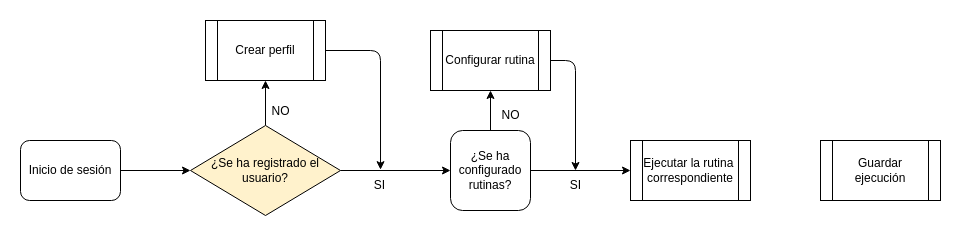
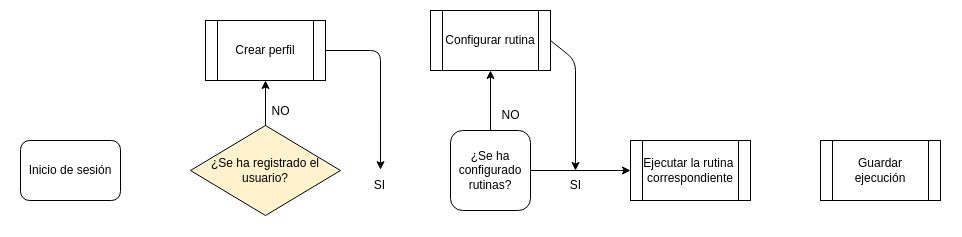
  <mxCell id="0" />
  <mxCell id="1" parent="0" />
- <mxCell id="2" value="" style="edgeStyle=none;html=1;" parent="1" source="3" target="6" edge="1"><mxGeometry relative="1" as="geometry" /></mxCell>
  <mxCell id="3" value="Inicio de sesión" style="whiteSpace=wrap;html=1;rounded=1;" parent="1" vertex="1"><mxGeometry x="20" y="140" width="100" height="60" as="geometry" /></mxCell>
- <mxCell id="4" value="" style="edgeStyle=none;html=1;entryX=0;entryY=0.5;entryDx=0;entryDy=0;" parent="1" source="6" target="14" edge="1"><mxGeometry relative="1" as="geometry"><mxPoint x="480" y="170" as="targetPoint" /></mxGeometry></mxCell>
  <mxCell id="5" style="edgeStyle=none;html=1;exitX=0.5;exitY=0;exitDx=0;exitDy=0;entryX=0.5;entryY=1;entryDx=0;entryDy=0;" parent="1" source="6" target="9" edge="1"><mxGeometry relative="1" as="geometry" /></mxCell>
  <mxCell id="6" value="¿Se ha registrado el usuario?" style="rhombus;whiteSpace=wrap;html=1;rounded=0;fillColor=#fff2cc;" parent="1" vertex="1"><mxGeometry x="190" y="125" width="150" height="90" as="geometry" /></mxCell>
  <mxCell id="7" value="Ejecutar la rutina&amp;nbsp; correspondiente" style="shape=process;whiteSpace=wrap;html=1;backgroundOutline=1;rounded=0;" parent="1" vertex="1"><mxGeometry x="630" y="140" width="120" height="60" as="geometry" /></mxCell>
  <mxCell id="8" value="" style="endArrow=classic;html=1;exitX=1;exitY=0.5;exitDx=0;exitDy=0;entryX=0.534;entryY=-0.027;entryDx=0;entryDy=0;entryPerimeter=0;" parent="1" source="9" target="10" edge="1"><mxGeometry width="50" height="50" relative="1" as="geometry"><mxPoint x="380" y="170" as="sourcePoint" /><mxPoint x="380" y="160" as="targetPoint" /><Array as="points"><mxPoint x="380" y="50" /></Array></mxGeometry></mxCell>
  <mxCell id="9" value="Crear perfil" style="shape=process;whiteSpace=wrap;html=1;backgroundOutline=1;" parent="1" vertex="1"><mxGeometry x="205" y="20" width="120" height="60" as="geometry" /></mxCell>
  <mxCell id="10" value="SI" style="text;html=1;align=center;verticalAlign=middle;resizable=0;points=[];autosize=1;strokeColor=none;fillColor=none;" parent="1" vertex="1"><mxGeometry x="364" y="170" width="30" height="30" as="geometry" /></mxCell>
  <mxCell id="11" value="NO" style="text;html=1;align=center;verticalAlign=middle;resizable=0;points=[];autosize=1;strokeColor=none;fillColor=none;" parent="1" vertex="1"><mxGeometry x="260" y="96" width="40" height="30" as="geometry" /></mxCell>
  <mxCell id="12" style="edgeStyle=none;html=1;exitX=1;exitY=0.5;exitDx=0;exitDy=0;entryX=0;entryY=0.5;entryDx=0;entryDy=0;" parent="1" source="14" target="7" edge="1"><mxGeometry relative="1" as="geometry" /></mxCell>
  <mxCell id="13" style="edgeStyle=none;html=1;exitX=0.5;exitY=0;exitDx=0;exitDy=0;entryX=0.5;entryY=1;entryDx=0;entryDy=0;" parent="1" source="14" target="17" edge="1"><mxGeometry relative="1" as="geometry" /></mxCell>
  <mxCell id="14" value="¿Se ha configurado rutinas?" style="whiteSpace=wrap;html=1;rounded=1;" parent="1" vertex="1"><mxGeometry x="450" y="130" width="80" height="80" as="geometry" /></mxCell>
  <mxCell id="15" value="SI" style="text;html=1;align=center;verticalAlign=middle;resizable=0;points=[];autosize=1;strokeColor=none;fillColor=none;" parent="1" vertex="1"><mxGeometry x="560" y="170" width="30" height="30" as="geometry" /></mxCell>
  <mxCell id="16" style="edgeStyle=none;html=1;exitX=1;exitY=0.5;exitDx=0;exitDy=0;" parent="1" source="17" target="15" edge="1"><mxGeometry relative="1" as="geometry"><Array as="points"><mxPoint x="575" y="60" /></Array></mxGeometry></mxCell>
- <mxCell id="17" value="Configurar rutina" style="shape=process;whiteSpace=wrap;html=1;backgroundOutline=1;rounded=0;" parent="1" vertex="1"><mxGeometry x="430" y="30" width="120" height="60" as="geometry" /></mxCell>
+ <mxCell id="17" value="Configurar rutina" style="shape=process;whiteSpace=wrap;html=1;backgroundOutline=1;rounded=0;" parent="1" vertex="1"><mxGeometry x="430" y="10" width="120" height="60" as="geometry" /></mxCell>
  <mxCell id="18" value="Guardar ejecución" style="shape=process;whiteSpace=wrap;html=1;backgroundOutline=1;rounded=0;" parent="1" vertex="1"><mxGeometry x="820" y="140" width="120" height="60" as="geometry" /></mxCell>
  <mxCell id="19" value="NO" style="text;html=1;align=center;verticalAlign=middle;resizable=0;points=[];autosize=1;strokeColor=none;fillColor=none;" parent="1" vertex="1"><mxGeometry x="490" y="100" width="40" height="30" as="geometry" /></mxCell>
